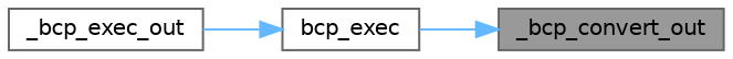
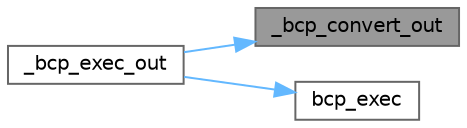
  digraph {
    rankdir=RL
    node [color=grey40 fillcolor=white fontname=Helvetica fontsize=10 shape=box style=filled]
    edge [color=steelblue1 dir=back fontname=Helvetica fontsize=10 labelfontname=Helvetica labelfontsize=10 style=solid]
    n1 [color=gray40 fillcolor=grey60 fontcolor=black height=0.2 label=_bcp_convert_out width=0.4]
    n2 [height=0.2 label=_bcp_exec_out width=0.4]
    n3 [height=0.2 label=bcp_exec width=0.4]
-   n1 -> n3
+   n1 -> n2
    n3 -> n2
  }
